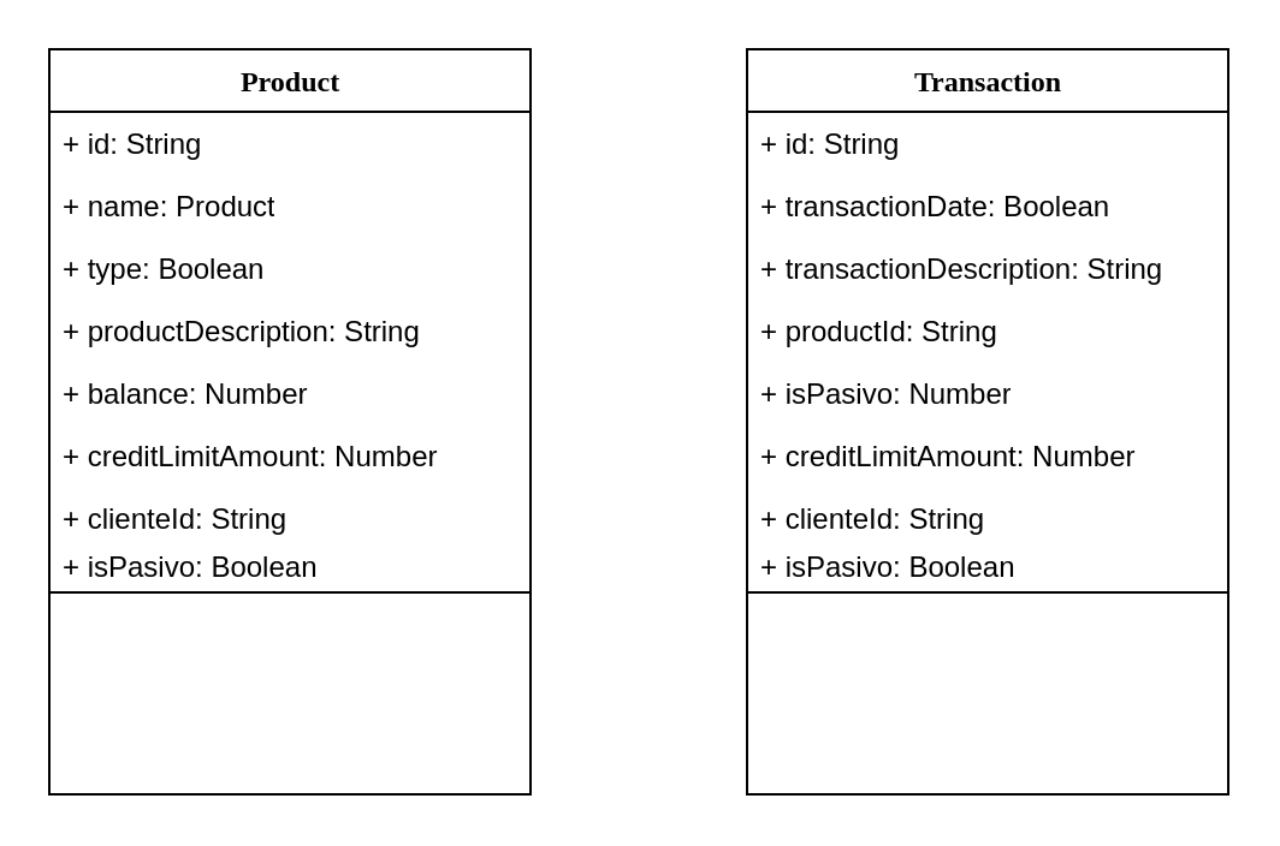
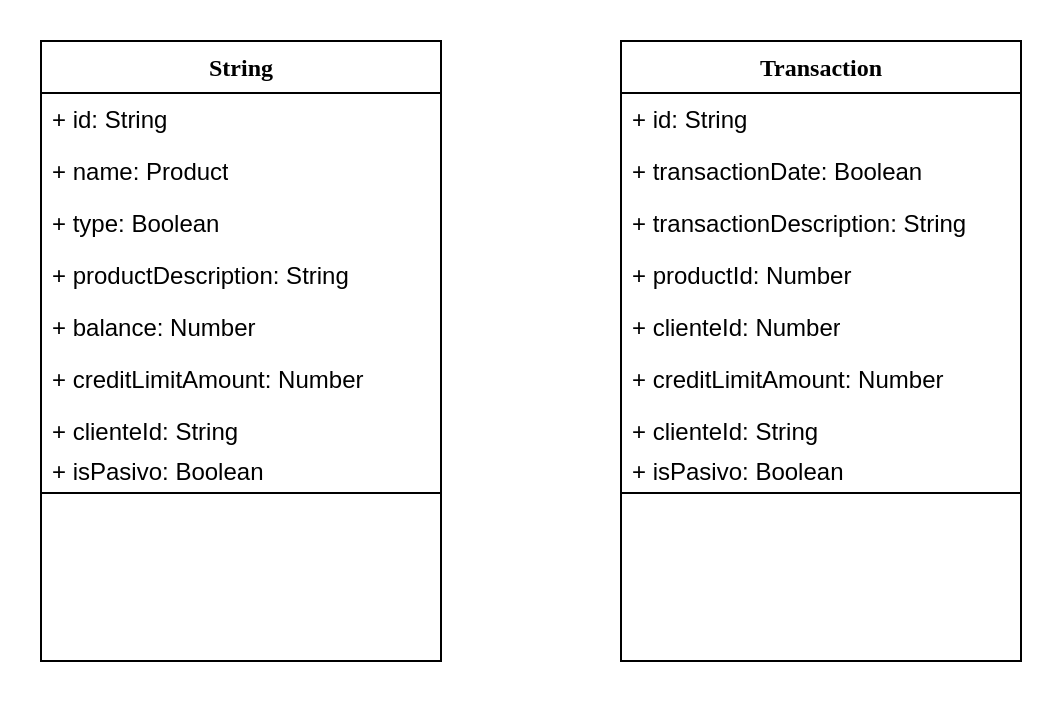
  <mxCell id="0" />
  <mxCell id="1" parent="0" />
- <mxCell id="2" value="Product" style="swimlane;html=1;fontStyle=1;align=center;verticalAlign=top;childLayout=stackLayout;horizontal=1;startSize=26;horizontalStack=0;resizeParent=1;resizeLast=0;collapsible=1;marginBottom=0;swimlaneFillColor=#ffffff;rounded=0;shadow=0;comic=0;labelBackgroundColor=none;strokeWidth=1;fillColor=none;fontFamily=Verdana;fontSize=12" parent="1" vertex="1"><mxGeometry x="20" y="20" width="200" height="310" as="geometry" /></mxCell>
+ <mxCell id="2" value="String" style="swimlane;html=1;fontStyle=1;align=center;verticalAlign=top;childLayout=stackLayout;horizontal=1;startSize=26;horizontalStack=0;resizeParent=1;resizeLast=0;collapsible=1;marginBottom=0;swimlaneFillColor=#ffffff;rounded=0;shadow=0;comic=0;labelBackgroundColor=none;strokeWidth=1;fillColor=none;fontFamily=Verdana;fontSize=12" parent="1" vertex="1"><mxGeometry x="20" y="20" width="200" height="310" as="geometry" /></mxCell>
  <mxCell id="3" value="+ id: String" style="text;html=1;strokeColor=none;fillColor=none;align=left;verticalAlign=top;spacingLeft=4;spacingRight=4;whiteSpace=wrap;overflow=hidden;rotatable=0;points=[[0,0.5],[1,0.5]];portConstraint=eastwest;" parent="2" vertex="1"><mxGeometry y="26" width="200" height="26" as="geometry" /></mxCell>
  <mxCell id="4" value="+ name: Product" style="text;html=1;strokeColor=none;fillColor=none;align=left;verticalAlign=top;spacingLeft=4;spacingRight=4;whiteSpace=wrap;overflow=hidden;rotatable=0;points=[[0,0.5],[1,0.5]];portConstraint=eastwest;" parent="2" vertex="1"><mxGeometry y="52" width="200" height="26" as="geometry" /></mxCell>
  <mxCell id="5" value="+ type: Boolean" style="text;html=1;strokeColor=none;fillColor=none;align=left;verticalAlign=top;spacingLeft=4;spacingRight=4;whiteSpace=wrap;overflow=hidden;rotatable=0;points=[[0,0.5],[1,0.5]];portConstraint=eastwest;" parent="2" vertex="1"><mxGeometry y="78" width="200" height="26" as="geometry" /></mxCell>
  <mxCell id="6" value="+&amp;nbsp;productDescription&lt;span style=&quot;background-color: initial;&quot;&gt;: String&lt;/span&gt;" style="text;html=1;strokeColor=none;fillColor=none;align=left;verticalAlign=top;spacingLeft=4;spacingRight=4;whiteSpace=wrap;overflow=hidden;rotatable=0;points=[[0,0.5],[1,0.5]];portConstraint=eastwest;" parent="2" vertex="1"><mxGeometry y="104" width="200" height="26" as="geometry" /></mxCell>
  <mxCell id="7" value="+&amp;nbsp;balance&lt;span style=&quot;background-color: initial;&quot;&gt;: Number&lt;/span&gt;" style="text;html=1;strokeColor=none;fillColor=none;align=left;verticalAlign=top;spacingLeft=4;spacingRight=4;whiteSpace=wrap;overflow=hidden;rotatable=0;points=[[0,0.5],[1,0.5]];portConstraint=eastwest;" parent="2" vertex="1"><mxGeometry y="130" width="200" height="26" as="geometry" /></mxCell>
  <mxCell id="8" value="+&amp;nbsp;creditLimitAmount&lt;span style=&quot;background-color: initial;&quot;&gt;: Number&lt;/span&gt;" style="text;html=1;strokeColor=none;fillColor=none;align=left;verticalAlign=top;spacingLeft=4;spacingRight=4;whiteSpace=wrap;overflow=hidden;rotatable=0;points=[[0,0.5],[1,0.5]];portConstraint=eastwest;" vertex="1" parent="2"><mxGeometry y="156" width="200" height="26" as="geometry" /></mxCell>
  <mxCell id="9" value="+&amp;nbsp;clienteId&lt;span style=&quot;background-color: initial;&quot;&gt;: String&lt;span style=&quot;white-space: pre;&quot;&gt;&#09;&lt;/span&gt;&lt;/span&gt;" style="text;html=1;strokeColor=none;fillColor=none;align=left;verticalAlign=top;spacingLeft=4;spacingRight=4;whiteSpace=wrap;overflow=hidden;rotatable=0;points=[[0,0.5],[1,0.5]];portConstraint=eastwest;" vertex="1" parent="2"><mxGeometry y="182" width="200" height="20" as="geometry" /></mxCell>
  <mxCell id="10" value="+&amp;nbsp;isPasivo&lt;span style=&quot;background-color: initial;&quot;&gt;: Boolean&lt;/span&gt;" style="text;html=1;strokeColor=none;fillColor=none;align=left;verticalAlign=top;spacingLeft=4;spacingRight=4;whiteSpace=wrap;overflow=hidden;rotatable=0;points=[[0,0.5],[1,0.5]];portConstraint=eastwest;" vertex="1" parent="2"><mxGeometry y="202" width="200" height="20" as="geometry" /></mxCell>
  <mxCell id="11" value="" style="line;html=1;strokeWidth=1;fillColor=none;align=left;verticalAlign=middle;spacingTop=-1;spacingLeft=3;spacingRight=3;rotatable=0;labelPosition=right;points=[];portConstraint=eastwest;" parent="2" vertex="1"><mxGeometry y="222" width="200" height="8" as="geometry" /></mxCell>
  <mxCell id="12" value="Transaction" style="swimlane;html=1;fontStyle=1;align=center;verticalAlign=top;childLayout=stackLayout;horizontal=1;startSize=26;horizontalStack=0;resizeParent=1;resizeLast=0;collapsible=1;marginBottom=0;swimlaneFillColor=#ffffff;rounded=0;shadow=0;comic=0;labelBackgroundColor=none;strokeWidth=1;fillColor=none;fontFamily=Verdana;fontSize=12" vertex="1" parent="1"><mxGeometry x="310" y="20" width="200" height="310" as="geometry" /></mxCell>
  <mxCell id="13" value="+ id: String" style="text;html=1;strokeColor=none;fillColor=none;align=left;verticalAlign=top;spacingLeft=4;spacingRight=4;whiteSpace=wrap;overflow=hidden;rotatable=0;points=[[0,0.5],[1,0.5]];portConstraint=eastwest;" vertex="1" parent="12"><mxGeometry y="26" width="200" height="26" as="geometry" /></mxCell>
  <mxCell id="14" value="+&amp;nbsp;transactionDate&lt;span style=&quot;background-color: initial;&quot;&gt;: Boolean&lt;/span&gt;" style="text;html=1;strokeColor=none;fillColor=none;align=left;verticalAlign=top;spacingLeft=4;spacingRight=4;whiteSpace=wrap;overflow=hidden;rotatable=0;points=[[0,0.5],[1,0.5]];portConstraint=eastwest;" vertex="1" parent="12"><mxGeometry y="52" width="200" height="26" as="geometry" /></mxCell>
  <mxCell id="15" value="+&amp;nbsp;transactionDescription&lt;span style=&quot;background-color: initial;&quot;&gt;: String&lt;/span&gt;" style="text;html=1;strokeColor=none;fillColor=none;align=left;verticalAlign=top;spacingLeft=4;spacingRight=4;whiteSpace=wrap;overflow=hidden;rotatable=0;points=[[0,0.5],[1,0.5]];portConstraint=eastwest;" vertex="1" parent="12"><mxGeometry y="78" width="200" height="26" as="geometry" /></mxCell>
- <mxCell id="16" value="+&amp;nbsp;productId&lt;span style=&quot;background-color: initial;&quot;&gt;: String&lt;/span&gt;" style="text;html=1;strokeColor=none;fillColor=none;align=left;verticalAlign=top;spacingLeft=4;spacingRight=4;whiteSpace=wrap;overflow=hidden;rotatable=0;points=[[0,0.5],[1,0.5]];portConstraint=eastwest;" vertex="1" parent="12"><mxGeometry y="104" width="200" height="26" as="geometry" /></mxCell>
- <mxCell id="17" value="+&amp;nbsp;isPasivo&lt;span style=&quot;background-color: initial;&quot;&gt;: Number&lt;/span&gt;" style="text;html=1;strokeColor=none;fillColor=none;align=left;verticalAlign=top;spacingLeft=4;spacingRight=4;whiteSpace=wrap;overflow=hidden;rotatable=0;points=[[0,0.5],[1,0.5]];portConstraint=eastwest;" vertex="1" parent="12"><mxGeometry y="130" width="200" height="26" as="geometry" /></mxCell>
+ <mxCell id="16" value="+&amp;nbsp;productId&lt;span style=&quot;background-color: initial;&quot;&gt;: Number&lt;/span&gt;" style="text;html=1;strokeColor=none;fillColor=none;align=left;verticalAlign=top;spacingLeft=4;spacingRight=4;whiteSpace=wrap;overflow=hidden;rotatable=0;points=[[0,0.5],[1,0.5]];portConstraint=eastwest;" vertex="1" parent="12"><mxGeometry y="104" width="200" height="26" as="geometry" /></mxCell>
+ <mxCell id="17" value="+&amp;nbsp;clienteId&lt;span style=&quot;background-color: initial;&quot;&gt;: Number&lt;/span&gt;" style="text;html=1;strokeColor=none;fillColor=none;align=left;verticalAlign=top;spacingLeft=4;spacingRight=4;whiteSpace=wrap;overflow=hidden;rotatable=0;points=[[0,0.5],[1,0.5]];portConstraint=eastwest;" vertex="1" parent="12"><mxGeometry y="130" width="200" height="26" as="geometry" /></mxCell>
  <mxCell id="18" value="+&amp;nbsp;creditLimitAmount&lt;span style=&quot;background-color: initial;&quot;&gt;: Number&lt;/span&gt;" style="text;html=1;strokeColor=none;fillColor=none;align=left;verticalAlign=top;spacingLeft=4;spacingRight=4;whiteSpace=wrap;overflow=hidden;rotatable=0;points=[[0,0.5],[1,0.5]];portConstraint=eastwest;" vertex="1" parent="12"><mxGeometry y="156" width="200" height="26" as="geometry" /></mxCell>
  <mxCell id="19" value="+&amp;nbsp;clienteId&lt;span style=&quot;background-color: initial;&quot;&gt;: String&lt;span style=&quot;white-space: pre;&quot;&gt;&#09;&lt;/span&gt;&lt;/span&gt;" style="text;html=1;strokeColor=none;fillColor=none;align=left;verticalAlign=top;spacingLeft=4;spacingRight=4;whiteSpace=wrap;overflow=hidden;rotatable=0;points=[[0,0.5],[1,0.5]];portConstraint=eastwest;" vertex="1" parent="12"><mxGeometry y="182" width="200" height="20" as="geometry" /></mxCell>
  <mxCell id="20" value="+&amp;nbsp;isPasivo&lt;span style=&quot;background-color: initial;&quot;&gt;: Boolean&lt;/span&gt;" style="text;html=1;strokeColor=none;fillColor=none;align=left;verticalAlign=top;spacingLeft=4;spacingRight=4;whiteSpace=wrap;overflow=hidden;rotatable=0;points=[[0,0.5],[1,0.5]];portConstraint=eastwest;" vertex="1" parent="12"><mxGeometry y="202" width="200" height="20" as="geometry" /></mxCell>
  <mxCell id="21" value="" style="line;html=1;strokeWidth=1;fillColor=none;align=left;verticalAlign=middle;spacingTop=-1;spacingLeft=3;spacingRight=3;rotatable=0;labelPosition=right;points=[];portConstraint=eastwest;" vertex="1" parent="12"><mxGeometry y="222" width="200" height="8" as="geometry" /></mxCell>
